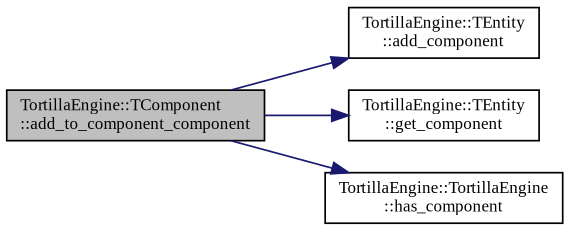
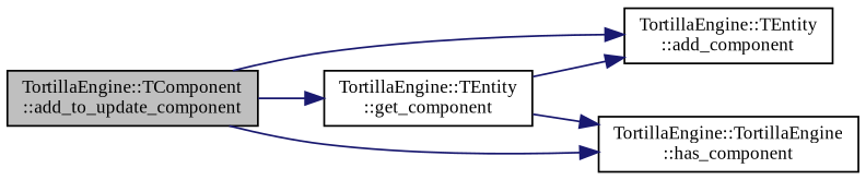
  digraph {
    fontname="Liberation Serif"
    rankdir=LR
    node [color=black fillcolor=white fontname="Liberation Serif" fontsize=10 shape=record style=filled]
    edge [color=midnightblue fontname="Liberation Serif" fontsize=10 labelfontname=Helvetica labelfontsize=10 style=solid]
-   n1 [fillcolor=grey75 fontcolor=black height=0.2 label="TortillaEngine::TComponent\l::add_to_component_component" width=0.4]
+   n1 [fillcolor=grey75 fontcolor=black height=0.2 label="TortillaEngine::TComponent\l::add_to_update_component" width=0.4]
    n2 [height=0.2 label="TortillaEngine::TEntity\l::add_component" width=0.4]
    n3 [height=0.2 label="TortillaEngine::TEntity\l::get_component" width=0.4]
    n4 [height=0.2 label="TortillaEngine::TortillaEngine\l::has_component" width=0.4]
    n1 -> n2
    n1 -> n3
    n1 -> n4
+   n3 -> n2
+   n3 -> n4
  }
